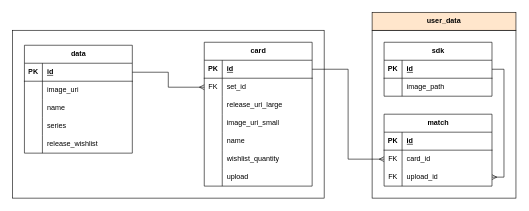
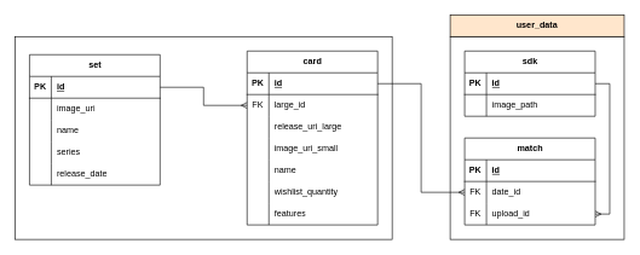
  <mxCell id="0" />
  <mxCell id="1" parent="0" />
  <mxCell id="2" value="" style="rounded=0;whiteSpace=wrap;html=1;fillColor=none;" vertex="1" parent="1"><mxGeometry x="620" y="50" width="240" height="280" as="geometry" /></mxCell>
  <mxCell id="3" value="" style="rounded=0;whiteSpace=wrap;html=1;fillColor=none;" vertex="1" parent="1"><mxGeometry x="20" y="50" width="520" height="280" as="geometry" /></mxCell>
  <mxCell id="4" value="card" style="shape=table;startSize=30;container=1;collapsible=1;childLayout=tableLayout;fixedRows=1;rowLines=0;fontStyle=1;align=center;resizeLast=1;html=1;" vertex="1" parent="1"><mxGeometry x="340" y="70" width="180" height="240" as="geometry"><mxRectangle x="40" y="200" width="60" height="30" as="alternateBounds" /></mxGeometry></mxCell>
  <mxCell id="5" value="" style="shape=tableRow;horizontal=0;startSize=0;swimlaneHead=0;swimlaneBody=0;fillColor=none;collapsible=0;dropTarget=0;points=[[0,0.5],[1,0.5]];portConstraint=eastwest;top=0;left=0;right=0;bottom=1;" vertex="1" parent="4"><mxGeometry y="30" width="180" height="30" as="geometry" /></mxCell>
  <mxCell id="6" value="PK" style="shape=partialRectangle;connectable=0;fillColor=none;top=0;left=0;bottom=0;right=0;fontStyle=1;overflow=hidden;whiteSpace=wrap;html=1;" vertex="1" parent="5"><mxGeometry width="30" height="30" as="geometry"><mxRectangle width="30" height="30" as="alternateBounds" /></mxGeometry></mxCell>
  <mxCell id="7" value="id" style="shape=partialRectangle;connectable=0;fillColor=none;top=0;left=0;bottom=0;right=0;align=left;spacingLeft=6;fontStyle=5;overflow=hidden;whiteSpace=wrap;html=1;" vertex="1" parent="5"><mxGeometry x="30" width="150" height="30" as="geometry"><mxRectangle width="150" height="30" as="alternateBounds" /></mxGeometry></mxCell>
  <mxCell id="8" value="" style="shape=tableRow;horizontal=0;startSize=0;swimlaneHead=0;swimlaneBody=0;fillColor=none;collapsible=0;dropTarget=0;points=[[0,0.5],[1,0.5]];portConstraint=eastwest;top=0;left=0;right=0;bottom=0;" vertex="1" parent="4"><mxGeometry y="60" width="180" height="30" as="geometry" /></mxCell>
  <mxCell id="9" value="&lt;div&gt;FK&lt;/div&gt;" style="shape=partialRectangle;connectable=0;fillColor=none;top=0;left=0;bottom=0;right=0;editable=1;overflow=hidden;whiteSpace=wrap;html=1;" vertex="1" parent="8"><mxGeometry width="30" height="30" as="geometry"><mxRectangle width="30" height="30" as="alternateBounds" /></mxGeometry></mxCell>
- <mxCell id="10" value="set_id" style="shape=partialRectangle;connectable=0;fillColor=none;top=0;left=0;bottom=0;right=0;align=left;spacingLeft=6;overflow=hidden;whiteSpace=wrap;html=1;" vertex="1" parent="8"><mxGeometry x="30" width="150" height="30" as="geometry"><mxRectangle width="150" height="30" as="alternateBounds" /></mxGeometry></mxCell>
+ <mxCell id="10" value="large_id" style="shape=partialRectangle;connectable=0;fillColor=none;top=0;left=0;bottom=0;right=0;align=left;spacingLeft=6;overflow=hidden;whiteSpace=wrap;html=1;" vertex="1" parent="8"><mxGeometry x="30" width="150" height="30" as="geometry"><mxRectangle width="150" height="30" as="alternateBounds" /></mxGeometry></mxCell>
  <mxCell id="11" value="" style="shape=tableRow;horizontal=0;startSize=0;swimlaneHead=0;swimlaneBody=0;fillColor=none;collapsible=0;dropTarget=0;points=[[0,0.5],[1,0.5]];portConstraint=eastwest;top=0;left=0;right=0;bottom=0;" vertex="1" parent="4"><mxGeometry y="90" width="180" height="30" as="geometry" /></mxCell>
  <mxCell id="12" value="" style="shape=partialRectangle;connectable=0;fillColor=none;top=0;left=0;bottom=0;right=0;editable=1;overflow=hidden;whiteSpace=wrap;html=1;" vertex="1" parent="11"><mxGeometry width="30" height="30" as="geometry"><mxRectangle width="30" height="30" as="alternateBounds" /></mxGeometry></mxCell>
  <mxCell id="13" value="release_uri_large" style="shape=partialRectangle;connectable=0;fillColor=none;top=0;left=0;bottom=0;right=0;align=left;spacingLeft=6;overflow=hidden;whiteSpace=wrap;html=1;" vertex="1" parent="11"><mxGeometry x="30" width="150" height="30" as="geometry"><mxRectangle width="150" height="30" as="alternateBounds" /></mxGeometry></mxCell>
  <mxCell id="14" value="" style="shape=tableRow;horizontal=0;startSize=0;swimlaneHead=0;swimlaneBody=0;fillColor=none;collapsible=0;dropTarget=0;points=[[0,0.5],[1,0.5]];portConstraint=eastwest;top=0;left=0;right=0;bottom=0;" vertex="1" parent="4"><mxGeometry y="120" width="180" height="30" as="geometry" /></mxCell>
  <mxCell id="15" value="" style="shape=partialRectangle;connectable=0;fillColor=none;top=0;left=0;bottom=0;right=0;editable=1;overflow=hidden;whiteSpace=wrap;html=1;" vertex="1" parent="14"><mxGeometry width="30" height="30" as="geometry"><mxRectangle width="30" height="30" as="alternateBounds" /></mxGeometry></mxCell>
  <mxCell id="16" value="&lt;div&gt;image_uri_small&lt;/div&gt;" style="shape=partialRectangle;connectable=0;fillColor=none;top=0;left=0;bottom=0;right=0;align=left;spacingLeft=6;overflow=hidden;whiteSpace=wrap;html=1;" vertex="1" parent="14"><mxGeometry x="30" width="150" height="30" as="geometry"><mxRectangle width="150" height="30" as="alternateBounds" /></mxGeometry></mxCell>
  <mxCell id="17" value="" style="shape=tableRow;horizontal=0;startSize=0;swimlaneHead=0;swimlaneBody=0;fillColor=none;collapsible=0;dropTarget=0;points=[[0,0.5],[1,0.5]];portConstraint=eastwest;top=0;left=0;right=0;bottom=0;" vertex="1" parent="4"><mxGeometry y="150" width="180" height="30" as="geometry" /></mxCell>
  <mxCell id="18" value="" style="shape=partialRectangle;connectable=0;fillColor=none;top=0;left=0;bottom=0;right=0;editable=1;overflow=hidden;whiteSpace=wrap;html=1;" vertex="1" parent="17"><mxGeometry width="30" height="30" as="geometry"><mxRectangle width="30" height="30" as="alternateBounds" /></mxGeometry></mxCell>
  <mxCell id="19" value="&lt;div&gt;name&lt;/div&gt;" style="shape=partialRectangle;connectable=0;fillColor=none;top=0;left=0;bottom=0;right=0;align=left;spacingLeft=6;overflow=hidden;whiteSpace=wrap;html=1;" vertex="1" parent="17"><mxGeometry x="30" width="150" height="30" as="geometry"><mxRectangle width="150" height="30" as="alternateBounds" /></mxGeometry></mxCell>
  <mxCell id="20" value="" style="shape=tableRow;horizontal=0;startSize=0;swimlaneHead=0;swimlaneBody=0;fillColor=none;collapsible=0;dropTarget=0;points=[[0,0.5],[1,0.5]];portConstraint=eastwest;top=0;left=0;right=0;bottom=0;" vertex="1" parent="4"><mxGeometry y="180" width="180" height="30" as="geometry" /></mxCell>
  <mxCell id="21" value="" style="shape=partialRectangle;connectable=0;fillColor=none;top=0;left=0;bottom=0;right=0;editable=1;overflow=hidden;whiteSpace=wrap;html=1;" vertex="1" parent="20"><mxGeometry width="30" height="30" as="geometry"><mxRectangle width="30" height="30" as="alternateBounds" /></mxGeometry></mxCell>
  <mxCell id="22" value="&lt;div&gt;wishlist_quantity&lt;/div&gt;" style="shape=partialRectangle;connectable=0;fillColor=none;top=0;left=0;bottom=0;right=0;align=left;spacingLeft=6;overflow=hidden;whiteSpace=wrap;html=1;" vertex="1" parent="20"><mxGeometry x="30" width="150" height="30" as="geometry"><mxRectangle width="150" height="30" as="alternateBounds" /></mxGeometry></mxCell>
  <mxCell id="23" value="" style="shape=tableRow;horizontal=0;startSize=0;swimlaneHead=0;swimlaneBody=0;fillColor=none;collapsible=0;dropTarget=0;points=[[0,0.5],[1,0.5]];portConstraint=eastwest;top=0;left=0;right=0;bottom=0;" vertex="1" parent="4"><mxGeometry y="210" width="180" height="30" as="geometry" /></mxCell>
  <mxCell id="24" value="" style="shape=partialRectangle;connectable=0;fillColor=none;top=0;left=0;bottom=0;right=0;editable=1;overflow=hidden;whiteSpace=wrap;html=1;" vertex="1" parent="23"><mxGeometry width="30" height="30" as="geometry"><mxRectangle width="30" height="30" as="alternateBounds" /></mxGeometry></mxCell>
- <mxCell id="25" value="&lt;div&gt;upload&lt;/div&gt;" style="shape=partialRectangle;connectable=0;fillColor=none;top=0;left=0;bottom=0;right=0;align=left;spacingLeft=6;overflow=hidden;whiteSpace=wrap;html=1;" vertex="1" parent="23"><mxGeometry x="30" width="150" height="30" as="geometry"><mxRectangle width="150" height="30" as="alternateBounds" /></mxGeometry></mxCell>
- <mxCell id="26" value="data" style="shape=table;startSize=30;container=1;collapsible=1;childLayout=tableLayout;fixedRows=1;rowLines=0;fontStyle=1;align=center;resizeLast=1;html=1;" vertex="1" parent="1"><mxGeometry x="40" y="75" width="180" height="180" as="geometry" /></mxCell>
+ <mxCell id="25" value="&lt;div&gt;features&lt;/div&gt;" style="shape=partialRectangle;connectable=0;fillColor=none;top=0;left=0;bottom=0;right=0;align=left;spacingLeft=6;overflow=hidden;whiteSpace=wrap;html=1;" vertex="1" parent="23"><mxGeometry x="30" width="150" height="30" as="geometry"><mxRectangle width="150" height="30" as="alternateBounds" /></mxGeometry></mxCell>
+ <mxCell id="26" value="set" style="shape=table;startSize=30;container=1;collapsible=1;childLayout=tableLayout;fixedRows=1;rowLines=0;fontStyle=1;align=center;resizeLast=1;html=1;" vertex="1" parent="1"><mxGeometry x="40" y="75" width="180" height="180" as="geometry" /></mxCell>
  <mxCell id="27" value="" style="shape=tableRow;horizontal=0;startSize=0;swimlaneHead=0;swimlaneBody=0;fillColor=none;collapsible=0;dropTarget=0;points=[[0,0.5],[1,0.5]];portConstraint=eastwest;top=0;left=0;right=0;bottom=1;" vertex="1" parent="26"><mxGeometry y="30" width="180" height="30" as="geometry" /></mxCell>
  <mxCell id="28" value="PK" style="shape=partialRectangle;connectable=0;fillColor=none;top=0;left=0;bottom=0;right=0;fontStyle=1;overflow=hidden;whiteSpace=wrap;html=1;" vertex="1" parent="27"><mxGeometry width="30" height="30" as="geometry"><mxRectangle width="30" height="30" as="alternateBounds" /></mxGeometry></mxCell>
  <mxCell id="29" value="id" style="shape=partialRectangle;connectable=0;fillColor=none;top=0;left=0;bottom=0;right=0;align=left;spacingLeft=6;fontStyle=5;overflow=hidden;whiteSpace=wrap;html=1;" vertex="1" parent="27"><mxGeometry x="30" width="150" height="30" as="geometry"><mxRectangle width="150" height="30" as="alternateBounds" /></mxGeometry></mxCell>
  <mxCell id="30" value="" style="shape=tableRow;horizontal=0;startSize=0;swimlaneHead=0;swimlaneBody=0;fillColor=none;collapsible=0;dropTarget=0;points=[[0,0.5],[1,0.5]];portConstraint=eastwest;top=0;left=0;right=0;bottom=0;" vertex="1" parent="26"><mxGeometry y="60" width="180" height="30" as="geometry" /></mxCell>
  <mxCell id="31" value="" style="shape=partialRectangle;connectable=0;fillColor=none;top=0;left=0;bottom=0;right=0;editable=1;overflow=hidden;whiteSpace=wrap;html=1;" vertex="1" parent="30"><mxGeometry width="30" height="30" as="geometry"><mxRectangle width="30" height="30" as="alternateBounds" /></mxGeometry></mxCell>
  <mxCell id="32" value="&lt;div&gt;image_uri&lt;/div&gt;" style="shape=partialRectangle;connectable=0;fillColor=none;top=0;left=0;bottom=0;right=0;align=left;spacingLeft=6;overflow=hidden;whiteSpace=wrap;html=1;" vertex="1" parent="30"><mxGeometry x="30" width="150" height="30" as="geometry"><mxRectangle width="150" height="30" as="alternateBounds" /></mxGeometry></mxCell>
  <mxCell id="33" value="" style="shape=tableRow;horizontal=0;startSize=0;swimlaneHead=0;swimlaneBody=0;fillColor=none;collapsible=0;dropTarget=0;points=[[0,0.5],[1,0.5]];portConstraint=eastwest;top=0;left=0;right=0;bottom=0;" vertex="1" parent="26"><mxGeometry y="90" width="180" height="30" as="geometry" /></mxCell>
  <mxCell id="34" value="" style="shape=partialRectangle;connectable=0;fillColor=none;top=0;left=0;bottom=0;right=0;editable=1;overflow=hidden;whiteSpace=wrap;html=1;" vertex="1" parent="33"><mxGeometry width="30" height="30" as="geometry"><mxRectangle width="30" height="30" as="alternateBounds" /></mxGeometry></mxCell>
  <mxCell id="35" value="name" style="shape=partialRectangle;connectable=0;fillColor=none;top=0;left=0;bottom=0;right=0;align=left;spacingLeft=6;overflow=hidden;whiteSpace=wrap;html=1;" vertex="1" parent="33"><mxGeometry x="30" width="150" height="30" as="geometry"><mxRectangle width="150" height="30" as="alternateBounds" /></mxGeometry></mxCell>
  <mxCell id="36" value="" style="shape=tableRow;horizontal=0;startSize=0;swimlaneHead=0;swimlaneBody=0;fillColor=none;collapsible=0;dropTarget=0;points=[[0,0.5],[1,0.5]];portConstraint=eastwest;top=0;left=0;right=0;bottom=0;" vertex="1" parent="26"><mxGeometry y="120" width="180" height="30" as="geometry" /></mxCell>
  <mxCell id="37" value="" style="shape=partialRectangle;connectable=0;fillColor=none;top=0;left=0;bottom=0;right=0;editable=1;overflow=hidden;whiteSpace=wrap;html=1;" vertex="1" parent="36"><mxGeometry width="30" height="30" as="geometry"><mxRectangle width="30" height="30" as="alternateBounds" /></mxGeometry></mxCell>
  <mxCell id="38" value="series" style="shape=partialRectangle;connectable=0;fillColor=none;top=0;left=0;bottom=0;right=0;align=left;spacingLeft=6;overflow=hidden;whiteSpace=wrap;html=1;" vertex="1" parent="36"><mxGeometry x="30" width="150" height="30" as="geometry"><mxRectangle width="150" height="30" as="alternateBounds" /></mxGeometry></mxCell>
  <mxCell id="39" value="" style="shape=tableRow;horizontal=0;startSize=0;swimlaneHead=0;swimlaneBody=0;fillColor=none;collapsible=0;dropTarget=0;points=[[0,0.5],[1,0.5]];portConstraint=eastwest;top=0;left=0;right=0;bottom=0;" vertex="1" parent="26"><mxGeometry y="150" width="180" height="30" as="geometry" /></mxCell>
  <mxCell id="40" value="" style="shape=partialRectangle;connectable=0;fillColor=none;top=0;left=0;bottom=0;right=0;editable=1;overflow=hidden;whiteSpace=wrap;html=1;" vertex="1" parent="39"><mxGeometry width="30" height="30" as="geometry"><mxRectangle width="30" height="30" as="alternateBounds" /></mxGeometry></mxCell>
- <mxCell id="41" value="release_wishlist" style="shape=partialRectangle;connectable=0;fillColor=none;top=0;left=0;bottom=0;right=0;align=left;spacingLeft=6;overflow=hidden;whiteSpace=wrap;html=1;" vertex="1" parent="39"><mxGeometry x="30" width="150" height="30" as="geometry"><mxRectangle width="150" height="30" as="alternateBounds" /></mxGeometry></mxCell>
+ <mxCell id="41" value="release_date" style="shape=partialRectangle;connectable=0;fillColor=none;top=0;left=0;bottom=0;right=0;align=left;spacingLeft=6;overflow=hidden;whiteSpace=wrap;html=1;" vertex="1" parent="39"><mxGeometry x="30" width="150" height="30" as="geometry"><mxRectangle width="150" height="30" as="alternateBounds" /></mxGeometry></mxCell>
  <mxCell id="42" style="edgeStyle=orthogonalEdgeStyle;rounded=0;orthogonalLoop=1;jettySize=auto;html=1;entryX=0;entryY=0.5;entryDx=0;entryDy=0;endArrow=ERmany;endFill=0;" edge="1" parent="1" source="27" target="8"><mxGeometry relative="1" as="geometry" /></mxCell>
  <mxCell id="43" value="match" style="shape=table;startSize=30;container=1;collapsible=1;childLayout=tableLayout;fixedRows=1;rowLines=0;fontStyle=1;align=center;resizeLast=1;html=1;" vertex="1" parent="1"><mxGeometry x="640" y="190" width="180" height="120" as="geometry"><mxRectangle x="40" y="200" width="60" height="30" as="alternateBounds" /></mxGeometry></mxCell>
  <mxCell id="44" value="" style="shape=tableRow;horizontal=0;startSize=0;swimlaneHead=0;swimlaneBody=0;fillColor=none;collapsible=0;dropTarget=0;points=[[0,0.5],[1,0.5]];portConstraint=eastwest;top=0;left=0;right=0;bottom=1;" vertex="1" parent="43"><mxGeometry y="30" width="180" height="30" as="geometry" /></mxCell>
  <mxCell id="45" value="PK" style="shape=partialRectangle;connectable=0;fillColor=none;top=0;left=0;bottom=0;right=0;fontStyle=1;overflow=hidden;whiteSpace=wrap;html=1;" vertex="1" parent="44"><mxGeometry width="30" height="30" as="geometry"><mxRectangle width="30" height="30" as="alternateBounds" /></mxGeometry></mxCell>
  <mxCell id="46" value="id" style="shape=partialRectangle;connectable=0;fillColor=none;top=0;left=0;bottom=0;right=0;align=left;spacingLeft=6;fontStyle=5;overflow=hidden;whiteSpace=wrap;html=1;" vertex="1" parent="44"><mxGeometry x="30" width="150" height="30" as="geometry"><mxRectangle width="150" height="30" as="alternateBounds" /></mxGeometry></mxCell>
  <mxCell id="47" value="" style="shape=tableRow;horizontal=0;startSize=0;swimlaneHead=0;swimlaneBody=0;fillColor=none;collapsible=0;dropTarget=0;points=[[0,0.5],[1,0.5]];portConstraint=eastwest;top=0;left=0;right=0;bottom=0;" vertex="1" parent="43"><mxGeometry y="60" width="180" height="30" as="geometry" /></mxCell>
  <mxCell id="48" value="&lt;div&gt;FK&lt;/div&gt;" style="shape=partialRectangle;connectable=0;fillColor=none;top=0;left=0;bottom=0;right=0;editable=1;overflow=hidden;whiteSpace=wrap;html=1;" vertex="1" parent="47"><mxGeometry width="30" height="30" as="geometry"><mxRectangle width="30" height="30" as="alternateBounds" /></mxGeometry></mxCell>
- <mxCell id="49" value="card_id" style="shape=partialRectangle;connectable=0;fillColor=none;top=0;left=0;bottom=0;right=0;align=left;spacingLeft=6;overflow=hidden;whiteSpace=wrap;html=1;" vertex="1" parent="47"><mxGeometry x="30" width="150" height="30" as="geometry"><mxRectangle width="150" height="30" as="alternateBounds" /></mxGeometry></mxCell>
+ <mxCell id="49" value="date_id" style="shape=partialRectangle;connectable=0;fillColor=none;top=0;left=0;bottom=0;right=0;align=left;spacingLeft=6;overflow=hidden;whiteSpace=wrap;html=1;" vertex="1" parent="47"><mxGeometry x="30" width="150" height="30" as="geometry"><mxRectangle width="150" height="30" as="alternateBounds" /></mxGeometry></mxCell>
  <mxCell id="50" value="" style="shape=tableRow;horizontal=0;startSize=0;swimlaneHead=0;swimlaneBody=0;fillColor=none;collapsible=0;dropTarget=0;points=[[0,0.5],[1,0.5]];portConstraint=eastwest;top=0;left=0;right=0;bottom=0;" vertex="1" parent="43"><mxGeometry y="90" width="180" height="30" as="geometry" /></mxCell>
  <mxCell id="51" value="FK" style="shape=partialRectangle;connectable=0;fillColor=none;top=0;left=0;bottom=0;right=0;editable=1;overflow=hidden;whiteSpace=wrap;html=1;" vertex="1" parent="50"><mxGeometry width="30" height="30" as="geometry"><mxRectangle width="30" height="30" as="alternateBounds" /></mxGeometry></mxCell>
  <mxCell id="52" value="upload_id" style="shape=partialRectangle;connectable=0;fillColor=none;top=0;left=0;bottom=0;right=0;align=left;spacingLeft=6;overflow=hidden;whiteSpace=wrap;html=1;" vertex="1" parent="50"><mxGeometry x="30" width="150" height="30" as="geometry"><mxRectangle width="150" height="30" as="alternateBounds" /></mxGeometry></mxCell>
  <mxCell id="53" value="sdk" style="shape=table;startSize=30;container=1;collapsible=1;childLayout=tableLayout;fixedRows=1;rowLines=0;fontStyle=1;align=center;resizeLast=1;html=1;" vertex="1" parent="1"><mxGeometry x="640" y="70" width="180" height="90" as="geometry" /></mxCell>
  <mxCell id="54" value="" style="shape=tableRow;horizontal=0;startSize=0;swimlaneHead=0;swimlaneBody=0;fillColor=none;collapsible=0;dropTarget=0;points=[[0,0.5],[1,0.5]];portConstraint=eastwest;top=0;left=0;right=0;bottom=1;" vertex="1" parent="53"><mxGeometry y="30" width="180" height="30" as="geometry" /></mxCell>
  <mxCell id="55" value="PK" style="shape=partialRectangle;connectable=0;fillColor=none;top=0;left=0;bottom=0;right=0;fontStyle=1;overflow=hidden;whiteSpace=wrap;html=1;" vertex="1" parent="54"><mxGeometry width="30" height="30" as="geometry"><mxRectangle width="30" height="30" as="alternateBounds" /></mxGeometry></mxCell>
  <mxCell id="56" value="id" style="shape=partialRectangle;connectable=0;fillColor=none;top=0;left=0;bottom=0;right=0;align=left;spacingLeft=6;fontStyle=5;overflow=hidden;whiteSpace=wrap;html=1;" vertex="1" parent="54"><mxGeometry x="30" width="150" height="30" as="geometry"><mxRectangle width="150" height="30" as="alternateBounds" /></mxGeometry></mxCell>
  <mxCell id="57" value="" style="shape=tableRow;horizontal=0;startSize=0;swimlaneHead=0;swimlaneBody=0;fillColor=none;collapsible=0;dropTarget=0;points=[[0,0.5],[1,0.5]];portConstraint=eastwest;top=0;left=0;right=0;bottom=0;" vertex="1" parent="53"><mxGeometry y="60" width="180" height="30" as="geometry" /></mxCell>
  <mxCell id="58" value="" style="shape=partialRectangle;connectable=0;fillColor=none;top=0;left=0;bottom=0;right=0;editable=1;overflow=hidden;whiteSpace=wrap;html=1;" vertex="1" parent="57"><mxGeometry width="30" height="30" as="geometry"><mxRectangle width="30" height="30" as="alternateBounds" /></mxGeometry></mxCell>
  <mxCell id="59" value="image_path" style="shape=partialRectangle;connectable=0;fillColor=none;top=0;left=0;bottom=0;right=0;align=left;spacingLeft=6;overflow=hidden;whiteSpace=wrap;html=1;" vertex="1" parent="57"><mxGeometry x="30" width="150" height="30" as="geometry"><mxRectangle width="150" height="30" as="alternateBounds" /></mxGeometry></mxCell>
  <mxCell id="60" value="&lt;b&gt;user_data&lt;/b&gt;" style="rounded=0;whiteSpace=wrap;html=1;fillColor=#ffe6cc;" vertex="1" parent="1"><mxGeometry x="620" y="20" width="240" height="30" as="geometry" /></mxCell>
  <mxCell id="61" style="edgeStyle=orthogonalEdgeStyle;rounded=0;orthogonalLoop=1;jettySize=auto;html=1;endArrow=ERmany;endFill=0;" edge="1" parent="1" source="5" target="47"><mxGeometry relative="1" as="geometry" /></mxCell>
  <mxCell id="62" style="edgeStyle=orthogonalEdgeStyle;rounded=0;orthogonalLoop=1;jettySize=auto;html=1;entryX=1;entryY=0.5;entryDx=0;entryDy=0;endArrow=ERmany;endFill=0;" edge="1" parent="1" source="54" target="50"><mxGeometry relative="1" as="geometry"><Array as="points"><mxPoint x="840" y="115" /><mxPoint x="840" y="295" /></Array></mxGeometry></mxCell>
